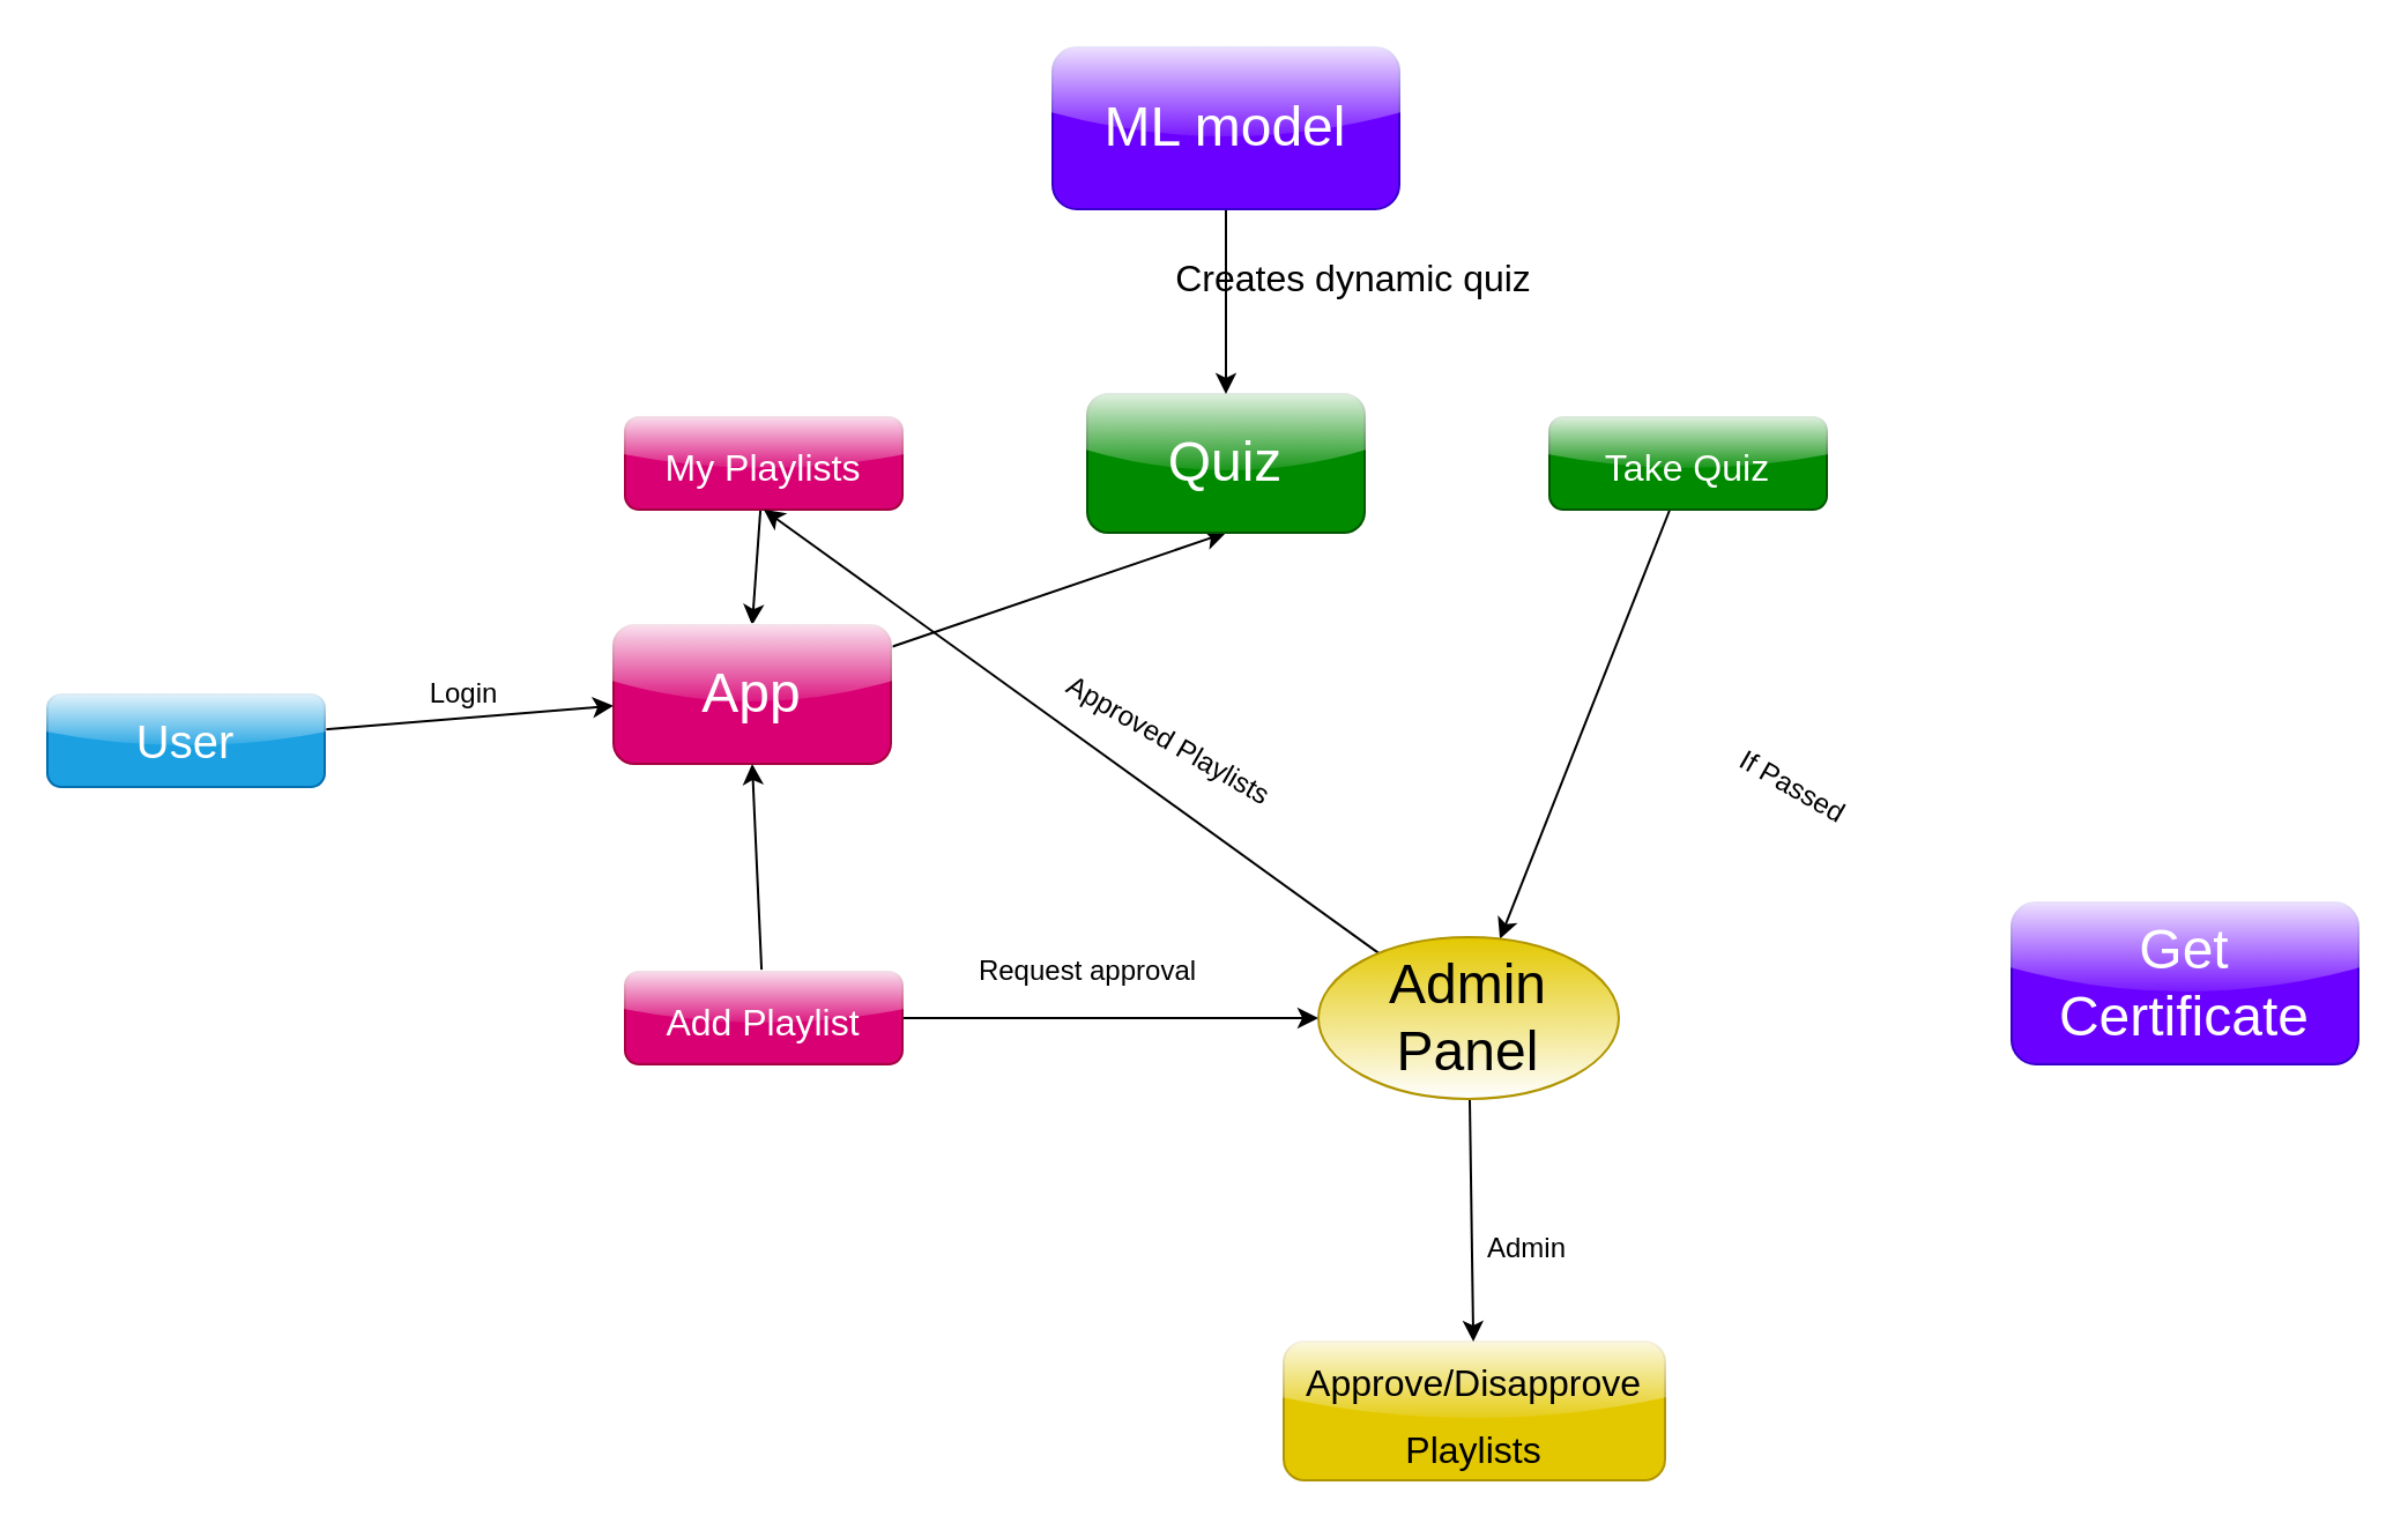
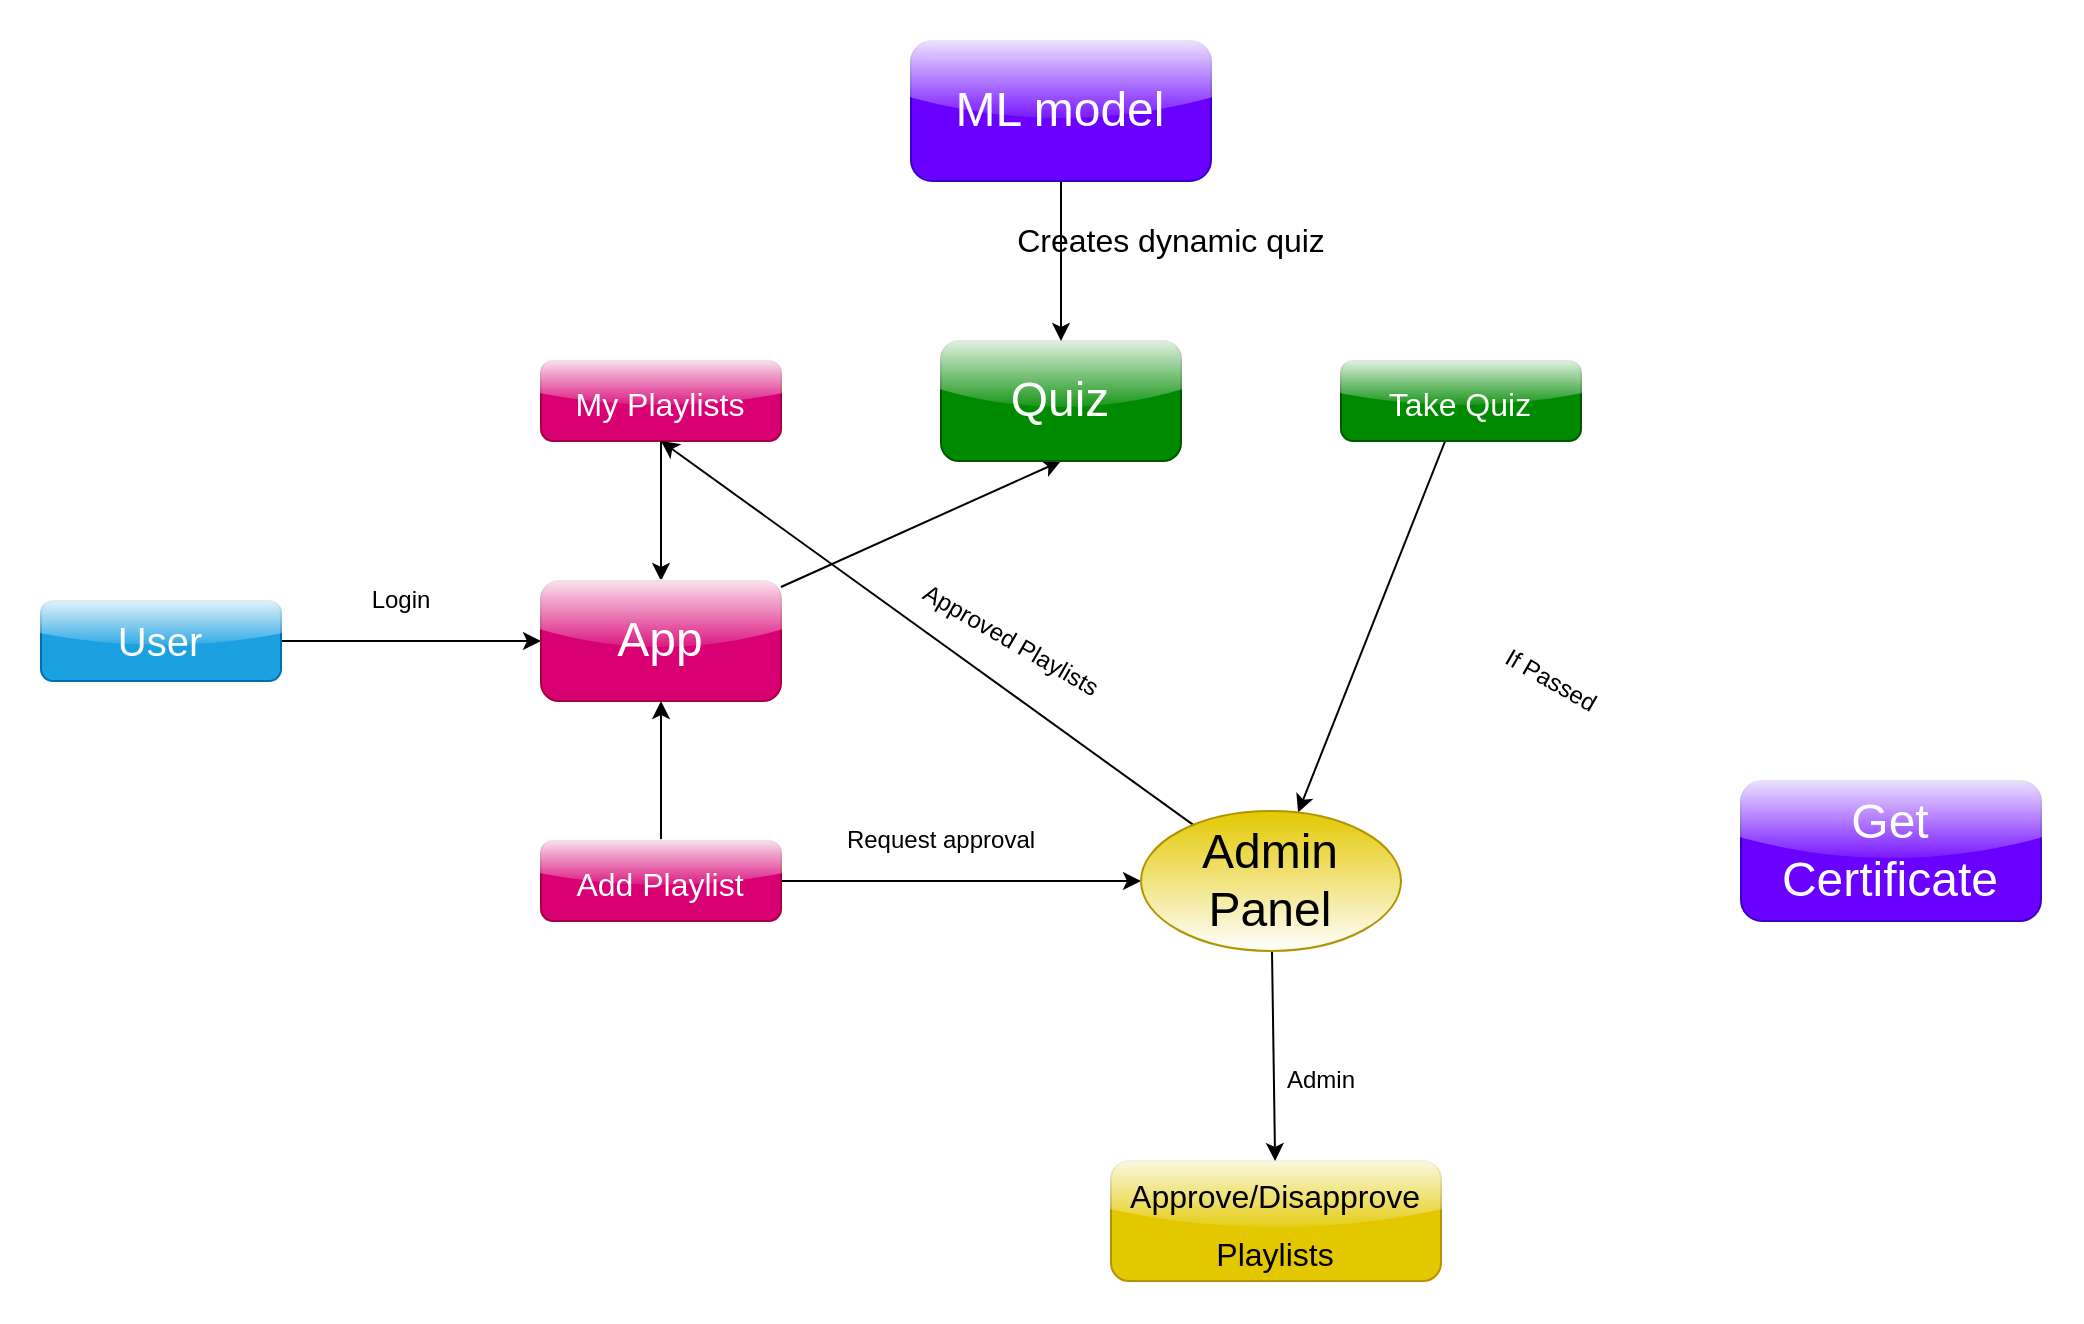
  <mxCell id="0" />
  <mxCell id="1" parent="0" />
  <mxCell id="2" style="edgeStyle=none;html=1;entryX=0.5;entryY=0;entryDx=0;entryDy=0;" edge="1" parent="1" source="3" target="8"><mxGeometry relative="1" as="geometry" /></mxCell>
  <mxCell id="3" value="&lt;font style=&quot;font-size: 16px&quot;&gt;My Playlists&lt;/font&gt;" style="whiteSpace=wrap;html=1;fontSize=24;strokeWidth=1;rounded=1;glass=1;fillColor=#d80073;fontColor=#ffffff;strokeColor=#A50040;" vertex="1" parent="1"><mxGeometry x="270" y="180" width="120" height="40" as="geometry" /></mxCell>
  <mxCell id="4" value="&lt;span style=&quot;font-size: 16px&quot;&gt;Approve/Disapprove&lt;br&gt;Playlists&lt;br&gt;&lt;/span&gt;" style="whiteSpace=wrap;html=1;fontSize=24;strokeWidth=1;rounded=1;glass=1;fillColor=#e3c800;fontColor=#000000;strokeColor=#B09500;" vertex="1" parent="1"><mxGeometry x="555" y="580" width="165" height="60" as="geometry" /></mxCell>
  <mxCell id="5" value="" style="edgeStyle=none;html=1;" edge="1" parent="1" source="6" target="8"><mxGeometry relative="1" as="geometry" /></mxCell>
  <mxCell id="6" value="&lt;font style=&quot;font-size: 20px&quot;&gt;User&lt;/font&gt;" style="whiteSpace=wrap;html=1;fontSize=24;strokeWidth=1;rounded=1;glass=1;fillColor=#1ba1e2;strokeColor=#006EAF;fontColor=#ffffff;" vertex="1" parent="1"><mxGeometry x="20" y="300" width="120" height="40" as="geometry" /></mxCell>
  <mxCell id="7" style="edgeStyle=none;html=1;entryX=0.5;entryY=1;entryDx=0;entryDy=0;" edge="1" parent="1" source="8" target="20"><mxGeometry relative="1" as="geometry" /></mxCell>
- <mxCell id="8" value="App" style="whiteSpace=wrap;html=1;fontSize=24;fillColor=#d80073;strokeColor=#A50040;fontColor=#ffffff;strokeWidth=1;rounded=1;glass=1;" vertex="1" parent="1"><mxGeometry x="265" y="270" width="120" height="60" as="geometry" /></mxCell>
+ <mxCell id="8" value="App" style="whiteSpace=wrap;html=1;fontSize=24;fillColor=#d80073;strokeColor=#A50040;fontColor=#ffffff;strokeWidth=1;rounded=1;glass=1;" vertex="1" parent="1"><mxGeometry x="270" y="290" width="120" height="60" as="geometry" /></mxCell>
  <mxCell id="9" value="Login" style="text;html=1;align=center;verticalAlign=middle;resizable=0;points=[];autosize=1;strokeColor=none;fillColor=none;" vertex="1" parent="1"><mxGeometry x="175" y="290" width="50" height="20" as="geometry" /></mxCell>
  <mxCell id="10" value="" style="edgeStyle=none;html=1;" edge="1" parent="1" source="11" target="17"><mxGeometry relative="1" as="geometry" /></mxCell>
  <mxCell id="11" value="&lt;font style=&quot;font-size: 16px&quot;&gt;Take Quiz&lt;/font&gt;" style="whiteSpace=wrap;html=1;fontSize=24;strokeWidth=1;rounded=1;glass=1;fillColor=#008a00;fontColor=#ffffff;strokeColor=#005700;" vertex="1" parent="1"><mxGeometry x="670" y="180" width="120" height="40" as="geometry" /></mxCell>
  <mxCell id="12" style="edgeStyle=none;html=1;entryX=0.5;entryY=1;entryDx=0;entryDy=0;" edge="1" parent="1" source="14" target="8"><mxGeometry relative="1" as="geometry" /></mxCell>
  <mxCell id="13" style="edgeStyle=none;html=1;entryX=0;entryY=0.5;entryDx=0;entryDy=0;" edge="1" parent="1" source="14" target="17"><mxGeometry relative="1" as="geometry" /></mxCell>
  <mxCell id="14" value="&lt;font style=&quot;font-size: 16px&quot;&gt;Add Playlist&lt;/font&gt;" style="whiteSpace=wrap;html=1;fontSize=24;strokeWidth=1;rounded=1;glass=1;fillColor=#d80073;fontColor=#ffffff;strokeColor=#A50040;" vertex="1" parent="1"><mxGeometry x="270" y="420" width="120" height="40" as="geometry" /></mxCell>
  <mxCell id="15" style="edgeStyle=none;html=1;entryX=0.5;entryY=1;entryDx=0;entryDy=0;" edge="1" parent="1" source="17" target="3"><mxGeometry relative="1" as="geometry" /></mxCell>
  <mxCell id="16" style="edgeStyle=none;html=1;" edge="1" parent="1" source="17" target="4"><mxGeometry relative="1" as="geometry" /></mxCell>
  <mxCell id="17" value="Admin&lt;br&gt;Panel" style="ellipse;whiteSpace=wrap;html=1;fontSize=24;fillColor=#e3c800;strokeColor=#B09500;fontColor=#000000;strokeWidth=1;rounded=1;glass=1;gradientColor=#ffffff;" vertex="1" parent="1"><mxGeometry x="570" y="405" width="130" height="70" as="geometry" /></mxCell>
  <mxCell id="18" value="Request approval" style="text;html=1;align=center;verticalAlign=middle;resizable=0;points=[];autosize=1;strokeColor=none;fillColor=none;" vertex="1" parent="1"><mxGeometry x="415" y="410" width="110" height="20" as="geometry" /></mxCell>
  <mxCell id="19" value="Approved Playlists" style="text;html=1;align=center;verticalAlign=middle;resizable=0;points=[];autosize=1;strokeColor=none;fillColor=none;rotation=30;" vertex="1" parent="1"><mxGeometry x="450" y="310" width="110" height="20" as="geometry" /></mxCell>
  <mxCell id="20" value="Quiz" style="whiteSpace=wrap;html=1;fontSize=24;fillColor=#008a00;strokeColor=#005700;fontColor=#ffffff;strokeWidth=1;rounded=1;glass=1;" vertex="1" parent="1"><mxGeometry x="470" y="170" width="120" height="60" as="geometry" /></mxCell>
  <mxCell id="21" value="Admin" style="text;html=1;align=center;verticalAlign=middle;resizable=0;points=[];autosize=1;strokeColor=none;fillColor=none;" vertex="1" parent="1"><mxGeometry x="635" y="530" width="50" height="20" as="geometry" /></mxCell>
  <mxCell id="22" value="Get Certificate" style="whiteSpace=wrap;html=1;fontSize=24;fillColor=#6a00ff;strokeColor=#3700CC;fontColor=#ffffff;strokeWidth=1;rounded=1;glass=1;" vertex="1" parent="1"><mxGeometry x="870" y="390" width="150" height="70" as="geometry" /></mxCell>
  <mxCell id="23" value="If Passed" style="text;html=1;align=center;verticalAlign=middle;resizable=0;points=[];autosize=1;strokeColor=none;fillColor=none;rotation=30;" vertex="1" parent="1"><mxGeometry x="740.001" y="330" width="70" height="20" as="geometry" /></mxCell>
  <mxCell id="24" style="edgeStyle=none;html=1;entryX=0.5;entryY=0;entryDx=0;entryDy=0;fontSize=16;" edge="1" parent="1" source="25" target="20"><mxGeometry relative="1" as="geometry" /></mxCell>
  <mxCell id="25" value="ML model" style="whiteSpace=wrap;html=1;fontSize=24;fillColor=#6a00ff;strokeColor=#3700CC;fontColor=#ffffff;strokeWidth=1;rounded=1;glass=1;" vertex="1" parent="1"><mxGeometry x="455" y="20" width="150" height="70" as="geometry" /></mxCell>
  <mxCell id="26" value="Creates dynamic quiz" style="text;html=1;align=center;verticalAlign=middle;resizable=0;points=[];autosize=1;strokeColor=none;fillColor=none;fontSize=16;" vertex="1" parent="1"><mxGeometry x="500" y="110" width="170" height="20" as="geometry" /></mxCell>
